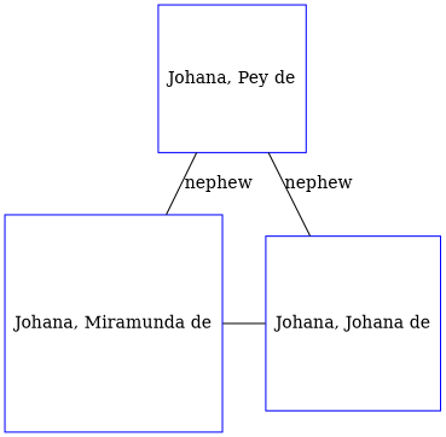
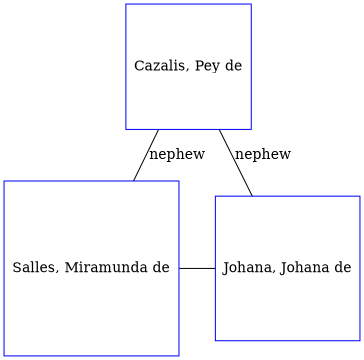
  digraph {
    node [color=blue regular=1 shape=box]
    edge [dir=none arrowsize=0.0]
-   n1 [label="Johana, Miramunda de"]
+   n1 [label="Salles, Miramunda de"]
    n2 [label="Johana, Johana de"]
-   n3 [label="Johana, Pey de"]
+   n3 [label="Cazalis, Pey de"]
    subgraph sub_1 {
      rank=same
      n1
      n2
    }
    n1 -> n2 [arrowsize=""]
    n3 -> n1 [label=nephew]
    n3 -> n2 [label=nephew]
  }
